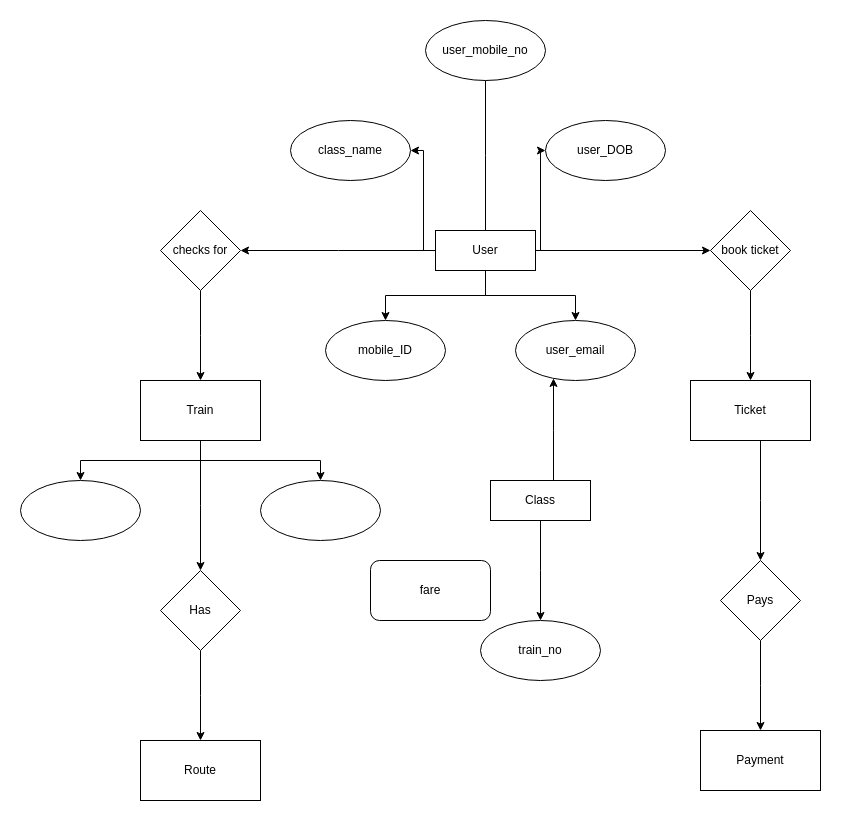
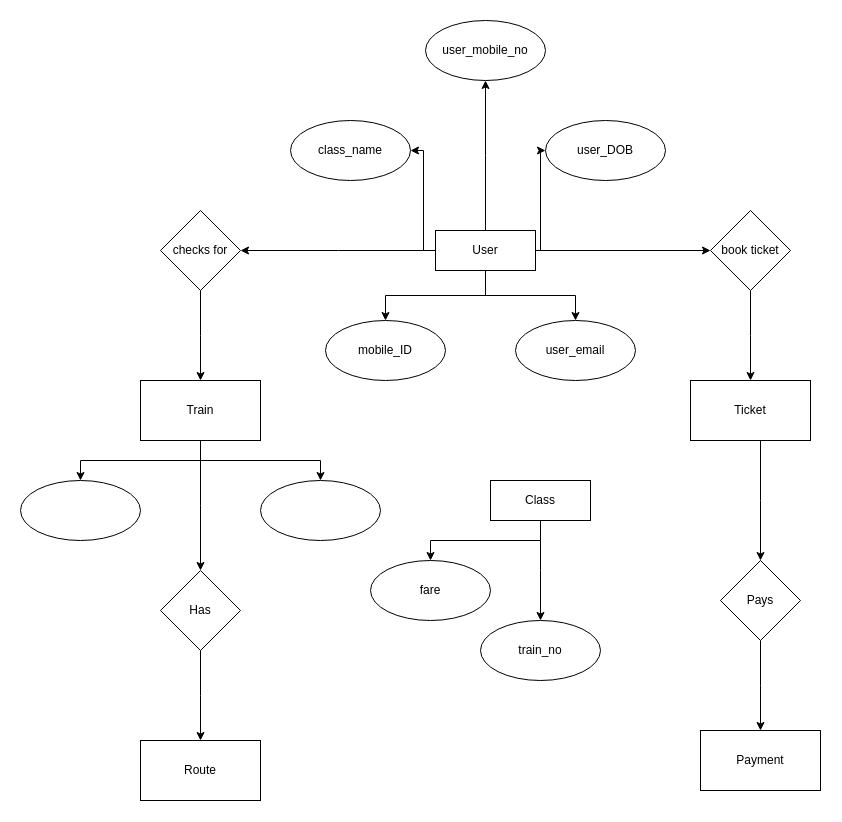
  <mxCell id="0" />
  <mxCell id="1" parent="0" />
  <mxCell id="2" value="" style="edgeStyle=orthogonalEdgeStyle;rounded=0;orthogonalLoop=1;jettySize=auto;html=1;" edge="1" parent="1" source="9" target="10"><mxGeometry relative="1" as="geometry" /></mxCell>
  <mxCell id="3" value="" style="edgeStyle=orthogonalEdgeStyle;rounded=0;orthogonalLoop=1;jettySize=auto;html=1;" edge="1" parent="1" source="9" target="11"><mxGeometry relative="1" as="geometry" /></mxCell>
  <mxCell id="4" value="" style="edgeStyle=orthogonalEdgeStyle;rounded=0;orthogonalLoop=1;jettySize=auto;html=1;" edge="1" parent="1" source="9" target="13"><mxGeometry relative="1" as="geometry" /></mxCell>
  <mxCell id="5" value="" style="edgeStyle=elbowEdgeStyle;rounded=0;orthogonalLoop=1;jettySize=auto;html=1;" edge="1" parent="1" source="9" target="15"><mxGeometry relative="1" as="geometry" /></mxCell>
  <mxCell id="6" value="" style="edgeStyle=elbowEdgeStyle;rounded=0;orthogonalLoop=1;jettySize=auto;html=1;" edge="1" parent="1" source="9" target="35"><mxGeometry relative="1" as="geometry" /></mxCell>
- <mxCell id="7" value="" style="edgeStyle=elbowEdgeStyle;rounded=0;orthogonalLoop=1;jettySize=auto;html=1;endArrow=none;" edge="1" parent="1" source="9" target="36"><mxGeometry relative="1" as="geometry" /></mxCell>
+ <mxCell id="7" value="" style="edgeStyle=elbowEdgeStyle;rounded=0;orthogonalLoop=1;jettySize=auto;html=1;" edge="1" parent="1" source="9" target="36"><mxGeometry relative="1" as="geometry" /></mxCell>
  <mxCell id="8" value="" style="edgeStyle=elbowEdgeStyle;rounded=0;orthogonalLoop=1;jettySize=auto;html=1;" edge="1" parent="1" source="9" target="37"><mxGeometry relative="1" as="geometry" /></mxCell>
  <mxCell id="9" value="User" style="whiteSpace=wrap;html=1;align=center;" vertex="1" parent="1"><mxGeometry x="435" y="230" width="100" height="40" as="geometry" /></mxCell>
  <mxCell id="10" value="mobile_ID" style="ellipse;whiteSpace=wrap;html=1;" vertex="1" parent="1"><mxGeometry x="325" y="320" width="120" height="60" as="geometry" /></mxCell>
  <mxCell id="11" value="user_email" style="ellipse;whiteSpace=wrap;html=1;" vertex="1" parent="1"><mxGeometry x="515" y="320" width="120" height="60" as="geometry" /></mxCell>
  <mxCell id="12" value="" style="edgeStyle=elbowEdgeStyle;rounded=0;orthogonalLoop=1;jettySize=auto;html=1;" edge="1" parent="1" source="13" target="21"><mxGeometry relative="1" as="geometry" /></mxCell>
  <mxCell id="13" value="book ticket" style="rhombus;whiteSpace=wrap;html=1;" vertex="1" parent="1"><mxGeometry x="710" y="210" width="80" height="80" as="geometry" /></mxCell>
  <mxCell id="14" value="" style="edgeStyle=elbowEdgeStyle;rounded=0;orthogonalLoop=1;jettySize=auto;html=1;" edge="1" parent="1" source="15" target="19"><mxGeometry relative="1" as="geometry" /></mxCell>
  <mxCell id="15" value="checks for" style="rhombus;whiteSpace=wrap;html=1;" vertex="1" parent="1"><mxGeometry x="160" y="210" width="80" height="80" as="geometry" /></mxCell>
  <mxCell id="16" value="" style="edgeStyle=elbowEdgeStyle;rounded=0;orthogonalLoop=1;jettySize=auto;html=1;" edge="1" parent="1" source="19" target="22"><mxGeometry relative="1" as="geometry" /></mxCell>
  <mxCell id="17" value="" style="edgeStyle=elbowEdgeStyle;rounded=0;orthogonalLoop=1;jettySize=auto;html=1;" edge="1" parent="1" source="19" target="23"><mxGeometry relative="1" as="geometry" /></mxCell>
  <mxCell id="18" value="" style="edgeStyle=elbowEdgeStyle;rounded=0;orthogonalLoop=1;jettySize=auto;html=1;" edge="1" parent="1" source="19" target="25"><mxGeometry relative="1" as="geometry" /></mxCell>
  <mxCell id="19" value="Train" style="whiteSpace=wrap;html=1;" vertex="1" parent="1"><mxGeometry x="140" y="380" width="120" height="60" as="geometry" /></mxCell>
  <mxCell id="20" value="" style="edgeStyle=elbowEdgeStyle;rounded=0;orthogonalLoop=1;jettySize=auto;html=1;" edge="1" parent="1" source="21" target="27"><mxGeometry relative="1" as="geometry" /></mxCell>
  <mxCell id="21" value="Ticket" style="whiteSpace=wrap;html=1;" vertex="1" parent="1"><mxGeometry x="690" y="380" width="120" height="60" as="geometry" /></mxCell>
  <mxCell id="22" value="" style="ellipse;whiteSpace=wrap;html=1;" vertex="1" parent="1"><mxGeometry x="20" y="480" width="120" height="60" as="geometry" /></mxCell>
  <mxCell id="23" value="" style="ellipse;whiteSpace=wrap;html=1;" vertex="1" parent="1"><mxGeometry x="260" y="480" width="120" height="60" as="geometry" /></mxCell>
  <mxCell id="24" value="" style="edgeStyle=elbowEdgeStyle;rounded=0;orthogonalLoop=1;jettySize=auto;html=1;" edge="1" parent="1" source="25" target="32"><mxGeometry relative="1" as="geometry" /></mxCell>
  <mxCell id="25" value="Has" style="rhombus;whiteSpace=wrap;html=1;" vertex="1" parent="1"><mxGeometry x="160" y="570" width="80" height="80" as="geometry" /></mxCell>
  <mxCell id="26" value="" style="edgeStyle=elbowEdgeStyle;rounded=0;orthogonalLoop=1;jettySize=auto;html=1;" edge="1" parent="1" source="27" target="28"><mxGeometry relative="1" as="geometry" /></mxCell>
  <mxCell id="27" value="Pays" style="rhombus;whiteSpace=wrap;html=1;" vertex="1" parent="1"><mxGeometry x="720" y="560" width="80" height="80" as="geometry" /></mxCell>
  <mxCell id="28" value="Payment" style="whiteSpace=wrap;html=1;" vertex="1" parent="1"><mxGeometry x="700" y="730" width="120" height="60" as="geometry" /></mxCell>
- <mxCell id="29" value="" style="edgeStyle=elbowEdgeStyle;rounded=0;orthogonalLoop=1;jettySize=auto;html=1;" edge="1" parent="1" source="31" target="11"><mxGeometry relative="1" as="geometry" /></mxCell>
+ <mxCell id="29" value="" style="edgeStyle=elbowEdgeStyle;rounded=0;orthogonalLoop=1;jettySize=auto;html=1;" edge="1" parent="1" source="31" target="33"><mxGeometry relative="1" as="geometry" /></mxCell>
  <mxCell id="30" value="" style="edgeStyle=elbowEdgeStyle;rounded=0;orthogonalLoop=1;jettySize=auto;html=1;" edge="1" parent="1" source="31" target="34"><mxGeometry relative="1" as="geometry" /></mxCell>
  <mxCell id="31" value="Class" style="whiteSpace=wrap;html=1;align=center;" vertex="1" parent="1"><mxGeometry x="490" y="480" width="100" height="40" as="geometry" /></mxCell>
  <mxCell id="32" value="Route" style="whiteSpace=wrap;html=1;" vertex="1" parent="1"><mxGeometry x="140" y="740" width="120" height="60" as="geometry" /></mxCell>
- <mxCell id="33" value="fare" style="whiteSpace=wrap;html=1;rounded=1;" vertex="1" parent="1"><mxGeometry x="370" y="560" width="120" height="60" as="geometry" /></mxCell>
+ <mxCell id="33" value="fare" style="ellipse;whiteSpace=wrap;html=1;" vertex="1" parent="1"><mxGeometry x="370" y="560" width="120" height="60" as="geometry" /></mxCell>
  <mxCell id="34" value="train_no" style="ellipse;whiteSpace=wrap;html=1;" vertex="1" parent="1"><mxGeometry x="480" y="620" width="120" height="60" as="geometry" /></mxCell>
  <mxCell id="35" value="class_name" style="ellipse;whiteSpace=wrap;html=1;" vertex="1" parent="1"><mxGeometry x="290" y="120" width="120" height="60" as="geometry" /></mxCell>
  <mxCell id="36" value="user_mobile_no" style="ellipse;whiteSpace=wrap;html=1;" vertex="1" parent="1"><mxGeometry x="425" y="20" width="120" height="60" as="geometry" /></mxCell>
  <mxCell id="37" value="user_DOB" style="ellipse;whiteSpace=wrap;html=1;" vertex="1" parent="1"><mxGeometry x="545" y="120" width="120" height="60" as="geometry" /></mxCell>
